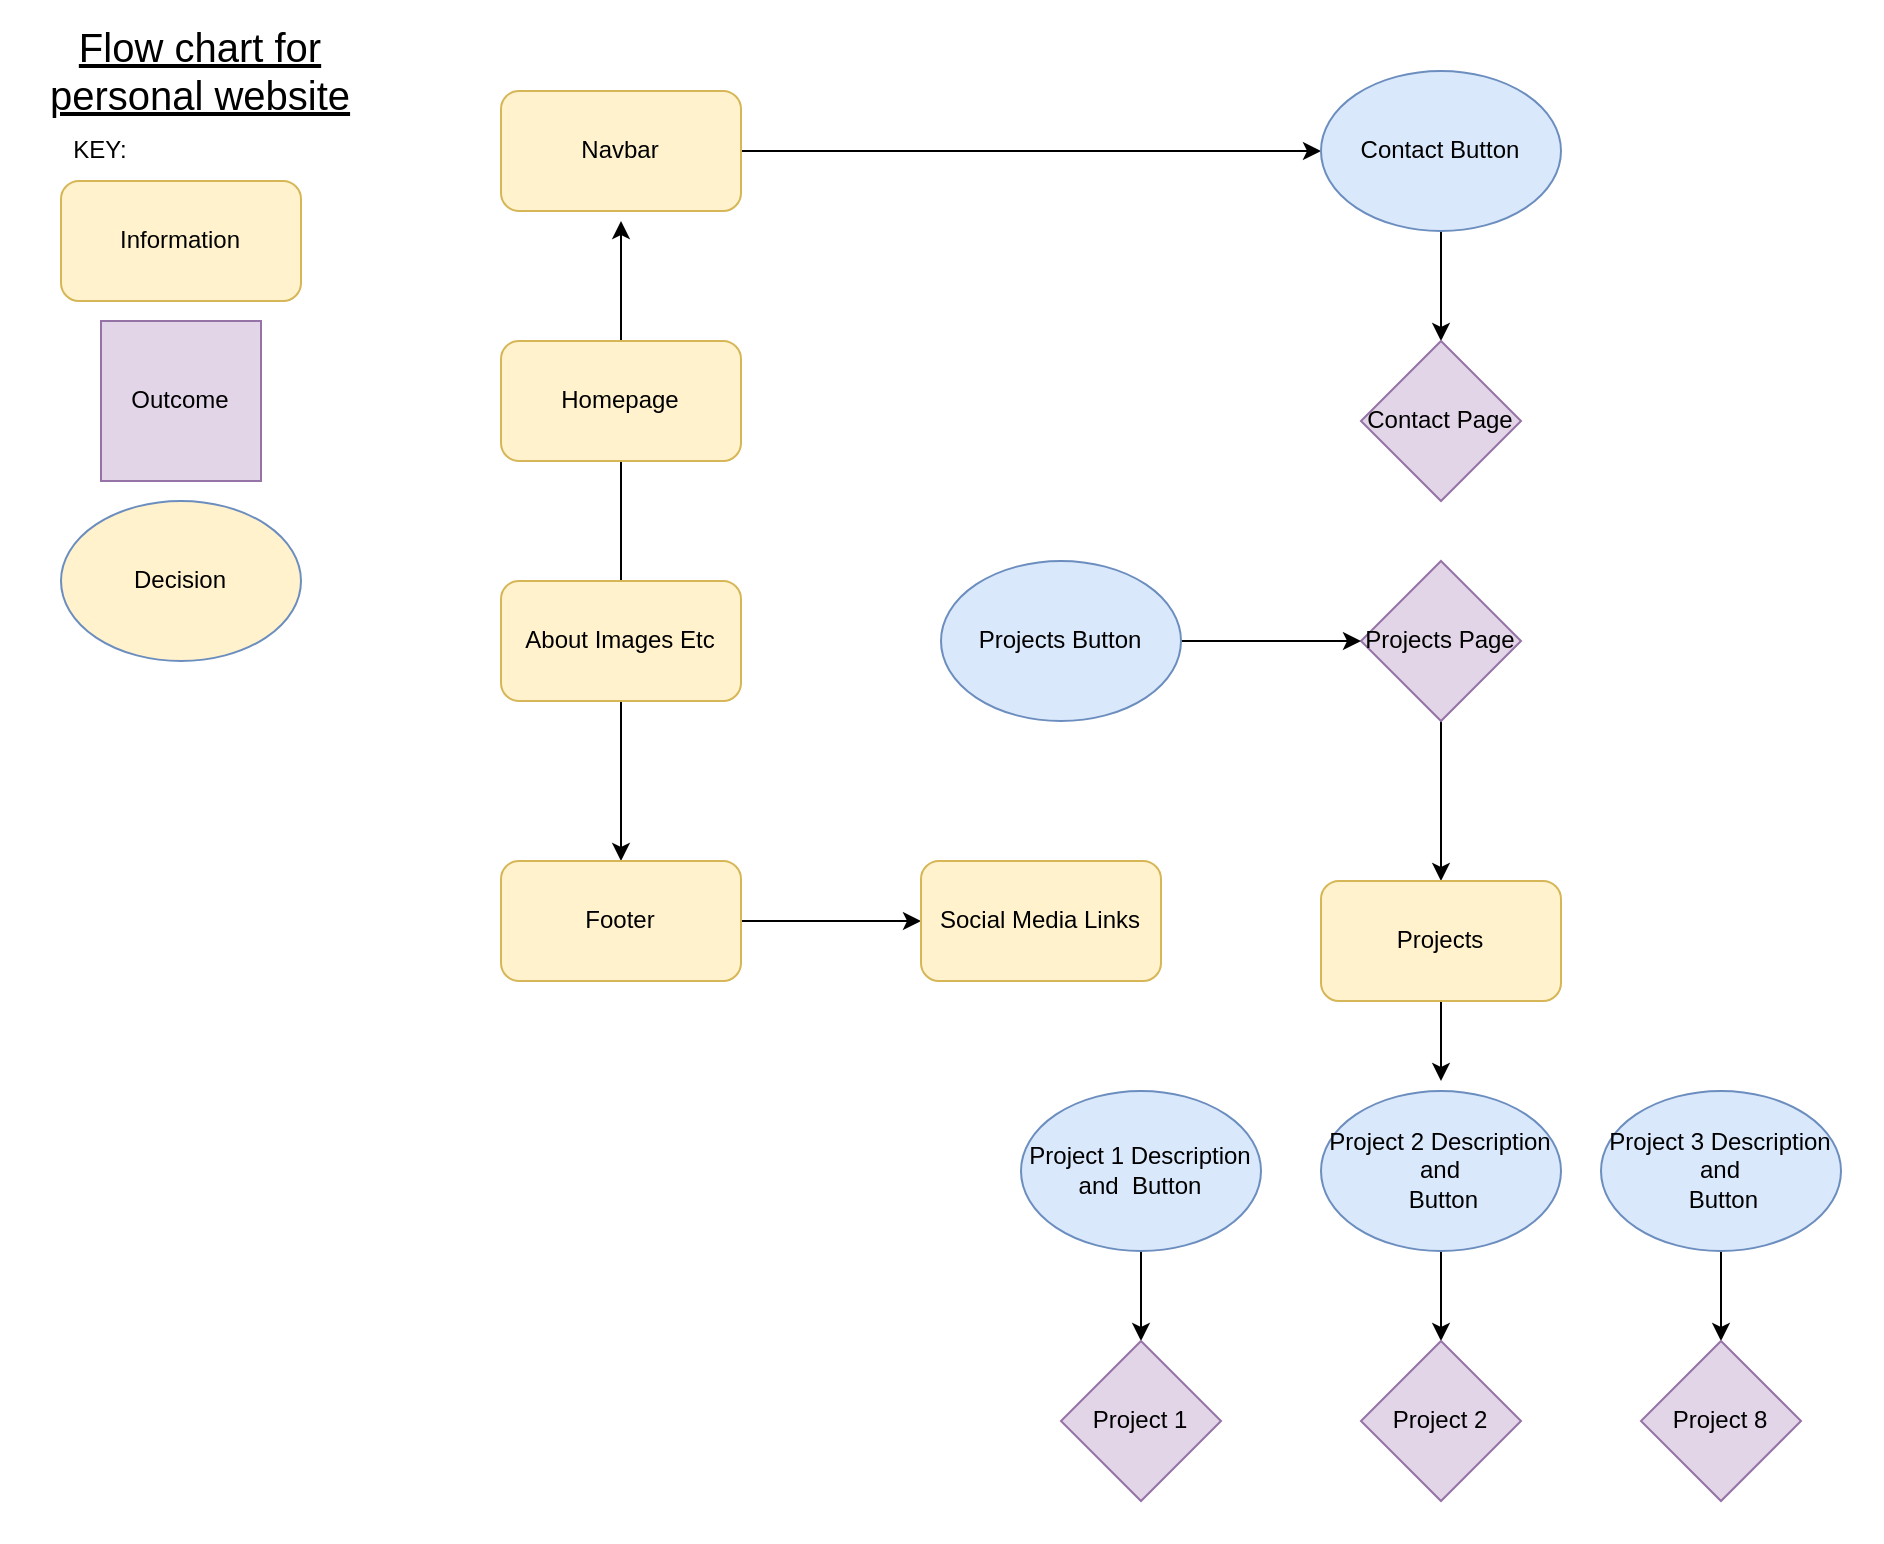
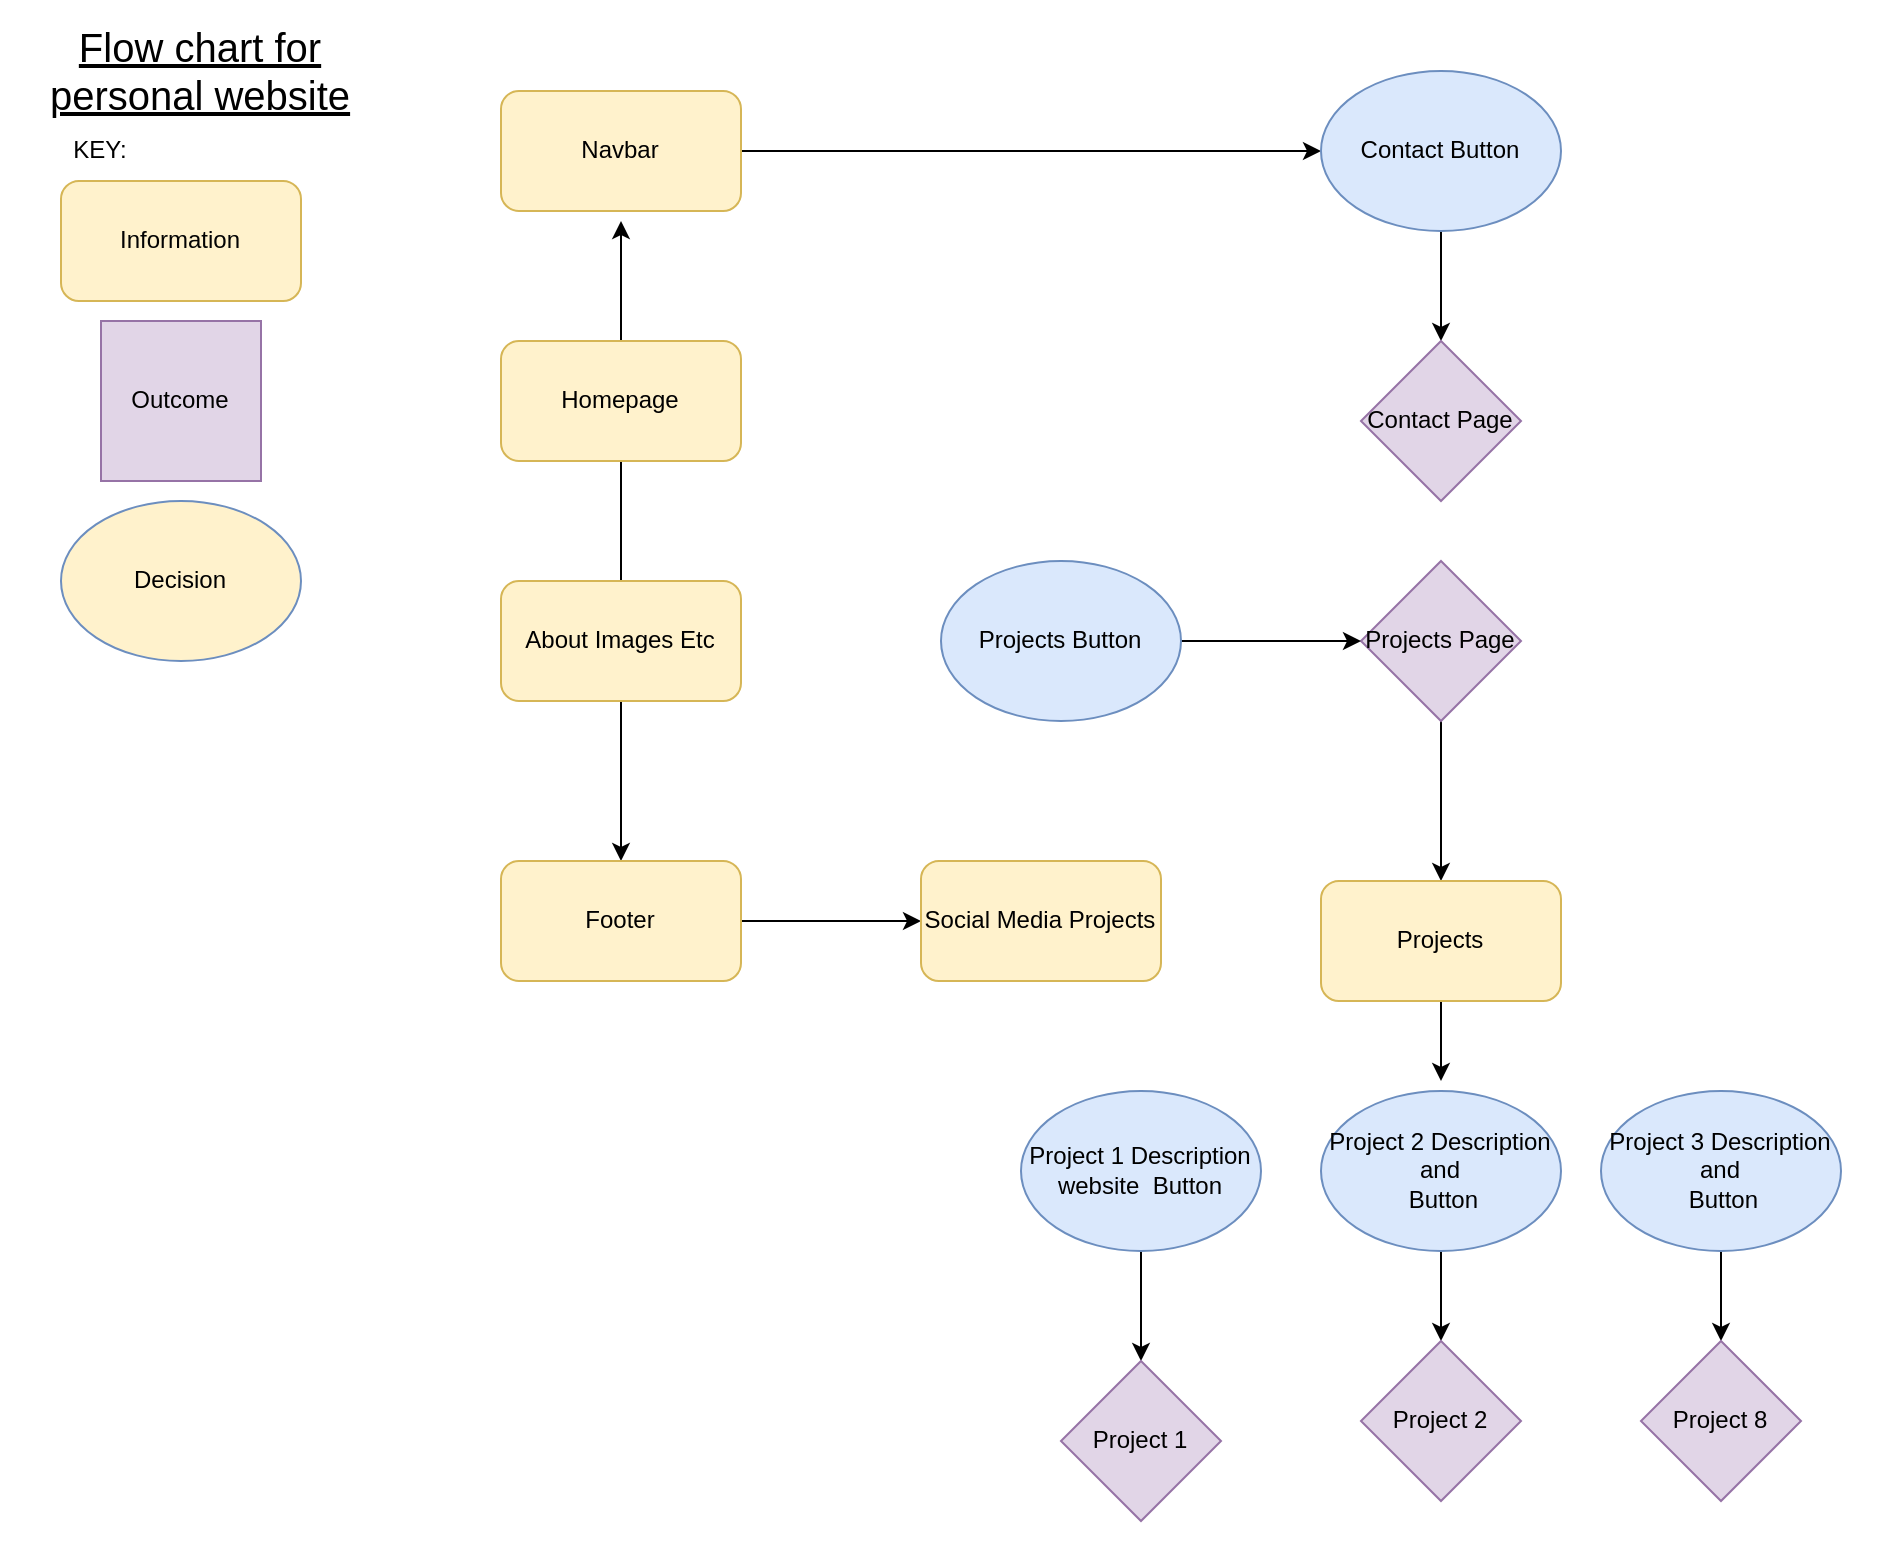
  <mxCell id="0" />
  <mxCell id="1" parent="0" />
  <mxCell id="2" value="Flow chart for personal website&lt;br style=&quot;font-size: 20px;&quot;&gt;" style="text;html=1;strokeColor=none;fillColor=none;align=center;verticalAlign=middle;whiteSpace=wrap;rounded=0;fontSize=20;fontStyle=4" parent="1" vertex="1"><mxGeometry x="20" y="20" width="160" height="30" as="geometry" /></mxCell>
  <mxCell id="3" value="Information" style="rounded=1;whiteSpace=wrap;html=1;labelBackgroundColor=none;fillColor=#fff2cc;strokeColor=#d6b656;fontColor=#030303;" parent="1" vertex="1"><mxGeometry x="30" y="90" width="120" height="60" as="geometry" /></mxCell>
  <mxCell id="4" value="KEY:" style="text;html=1;strokeColor=none;fillColor=none;align=center;verticalAlign=middle;whiteSpace=wrap;rounded=0;" parent="1" vertex="1"><mxGeometry x="20" y="60" width="60" height="30" as="geometry" /></mxCell>
  <mxCell id="5" value="Outcome" style="whiteSpace=wrap;html=1;fillColor=#e1d5e7;strokeColor=#9673a6;fontColor=#000000;rounded=0;" parent="1" vertex="1"><mxGeometry x="50" y="160" width="80" height="80" as="geometry" /></mxCell>
  <mxCell id="6" value="Decision" style="ellipse;whiteSpace=wrap;html=1;fillColor=#fff2cc;strokeColor=#6c8ebf;fontColor=#000000;" parent="1" vertex="1"><mxGeometry x="30" y="250" width="120" height="80" as="geometry" /></mxCell>
  <mxCell id="7" style="edgeStyle=orthogonalEdgeStyle;rounded=0;orthogonalLoop=1;jettySize=auto;html=1;" parent="1" source="9" edge="1"><mxGeometry relative="1" as="geometry"><mxPoint x="310" y="110" as="targetPoint" /></mxGeometry></mxCell>
  <mxCell id="8" style="edgeStyle=orthogonalEdgeStyle;rounded=0;orthogonalLoop=1;jettySize=auto;html=1;" parent="1" source="9" edge="1"><mxGeometry relative="1" as="geometry"><mxPoint x="310" y="430" as="targetPoint" /></mxGeometry></mxCell>
  <mxCell id="9" value="Homepage" style="rounded=1;whiteSpace=wrap;html=1;fillColor=#fff2cc;strokeColor=#d6b656;fontColor=#000000;" parent="1" vertex="1"><mxGeometry x="250" y="170" width="120" height="60" as="geometry" /></mxCell>
  <mxCell id="10" style="edgeStyle=orthogonalEdgeStyle;rounded=0;orthogonalLoop=1;jettySize=auto;html=1;" parent="1" source="11" edge="1"><mxGeometry relative="1" as="geometry"><mxPoint x="660" y="75" as="targetPoint" /></mxGeometry></mxCell>
  <mxCell id="11" value="Navbar" style="rounded=1;whiteSpace=wrap;html=1;fillColor=#fff2cc;strokeColor=#d6b656;fontColor=#000000;" parent="1" vertex="1"><mxGeometry x="250" y="45" width="120" height="60" as="geometry" /></mxCell>
  <mxCell id="12" style="edgeStyle=orthogonalEdgeStyle;rounded=0;orthogonalLoop=1;jettySize=auto;html=1;" parent="1" source="13" edge="1"><mxGeometry relative="1" as="geometry"><mxPoint x="720" y="170" as="targetPoint" /></mxGeometry></mxCell>
  <mxCell id="13" value="Contact Button" style="ellipse;whiteSpace=wrap;html=1;fillColor=#dae8fc;strokeColor=#6c8ebf;fontColor=#000000;" parent="1" vertex="1"><mxGeometry x="660" y="35" width="120" height="80" as="geometry" /></mxCell>
  <mxCell id="14" value="Contact Page" style="rhombus;whiteSpace=wrap;html=1;fillColor=#e1d5e7;strokeColor=#9673a6;fontColor=#000000;" parent="1" vertex="1"><mxGeometry x="680" y="170" width="80" height="80" as="geometry" /></mxCell>
  <mxCell id="15" style="edgeStyle=orthogonalEdgeStyle;rounded=0;orthogonalLoop=1;jettySize=auto;html=1;" parent="1" source="16" edge="1"><mxGeometry relative="1" as="geometry"><mxPoint x="720" y="440" as="targetPoint" /></mxGeometry></mxCell>
  <mxCell id="16" value="Projects Page" style="rhombus;whiteSpace=wrap;html=1;fillColor=#e1d5e7;strokeColor=#9673a6;fontColor=#000000;" parent="1" vertex="1"><mxGeometry x="680" y="280" width="80" height="80" as="geometry" /></mxCell>
  <mxCell id="17" value="About Images Etc" style="rounded=1;whiteSpace=wrap;html=1;fillColor=#fff2cc;strokeColor=#d6b656;fontColor=#000000;" parent="1" vertex="1"><mxGeometry x="250" y="290" width="120" height="60" as="geometry" /></mxCell>
  <mxCell id="18" style="edgeStyle=orthogonalEdgeStyle;rounded=0;orthogonalLoop=1;jettySize=auto;html=1;entryX=0;entryY=0.5;entryDx=0;entryDy=0;" parent="1" source="19" target="16" edge="1"><mxGeometry relative="1" as="geometry" /></mxCell>
  <mxCell id="19" value="Projects Button" style="ellipse;whiteSpace=wrap;html=1;fillColor=#dae8fc;strokeColor=#6c8ebf;fontColor=#000000;" parent="1" vertex="1"><mxGeometry x="470" y="280" width="120" height="80" as="geometry" /></mxCell>
  <mxCell id="20" style="edgeStyle=orthogonalEdgeStyle;rounded=0;orthogonalLoop=1;jettySize=auto;html=1;" parent="1" source="21" edge="1"><mxGeometry relative="1" as="geometry"><mxPoint x="460" y="460" as="targetPoint" /></mxGeometry></mxCell>
  <mxCell id="21" value="Footer" style="rounded=1;whiteSpace=wrap;html=1;fillColor=#fff2cc;strokeColor=#d6b656;fontColor=#000000;" parent="1" vertex="1"><mxGeometry x="250" y="430" width="120" height="60" as="geometry" /></mxCell>
- <mxCell id="22" value="Social Media Links" style="rounded=1;whiteSpace=wrap;html=1;fillColor=#fff2cc;strokeColor=#d6b656;fontColor=#000000;" parent="1" vertex="1"><mxGeometry x="460" y="430" width="120" height="60" as="geometry" /></mxCell>
+ <mxCell id="22" value="Social Media Projects" style="rounded=1;whiteSpace=wrap;html=1;fillColor=#fff2cc;strokeColor=#d6b656;fontColor=#000000;" parent="1" vertex="1"><mxGeometry x="460" y="430" width="120" height="60" as="geometry" /></mxCell>
  <mxCell id="23" style="edgeStyle=orthogonalEdgeStyle;rounded=0;orthogonalLoop=1;jettySize=auto;html=1;" parent="1" source="24" edge="1"><mxGeometry relative="1" as="geometry"><mxPoint x="720" y="540" as="targetPoint" /></mxGeometry></mxCell>
  <mxCell id="24" value="Projects" style="rounded=1;whiteSpace=wrap;html=1;fillColor=#fff2cc;strokeColor=#d6b656;fontColor=#000000;" parent="1" vertex="1"><mxGeometry x="660" y="440" width="120" height="60" as="geometry" /></mxCell>
  <mxCell id="25" style="edgeStyle=orthogonalEdgeStyle;rounded=0;orthogonalLoop=1;jettySize=auto;html=1;entryX=0.5;entryY=0;entryDx=0;entryDy=0;" parent="1" source="26" target="31" edge="1"><mxGeometry relative="1" as="geometry" /></mxCell>
- <mxCell id="26" value="Project 1 Description and&amp;nbsp; Button" style="ellipse;whiteSpace=wrap;html=1;fillColor=#dae8fc;strokeColor=#6c8ebf;fontColor=#000000;" parent="1" vertex="1"><mxGeometry x="510" y="545" width="120" height="80" as="geometry" /></mxCell>
+ <mxCell id="26" value="Project 1 Description website&amp;nbsp; Button" style="ellipse;whiteSpace=wrap;html=1;fillColor=#dae8fc;strokeColor=#6c8ebf;fontColor=#000000;" parent="1" vertex="1"><mxGeometry x="510" y="545" width="120" height="80" as="geometry" /></mxCell>
  <mxCell id="27" style="edgeStyle=orthogonalEdgeStyle;rounded=0;orthogonalLoop=1;jettySize=auto;html=1;entryX=0.5;entryY=0;entryDx=0;entryDy=0;" parent="1" source="28" target="32" edge="1"><mxGeometry relative="1" as="geometry" /></mxCell>
  <mxCell id="28" value="Project 2 Description and&lt;br&gt;&amp;nbsp;Button" style="ellipse;whiteSpace=wrap;html=1;fillColor=#dae8fc;strokeColor=#6c8ebf;fontColor=#000000;" parent="1" vertex="1"><mxGeometry x="660" y="545" width="120" height="80" as="geometry" /></mxCell>
  <mxCell id="29" style="edgeStyle=orthogonalEdgeStyle;rounded=0;orthogonalLoop=1;jettySize=auto;html=1;entryX=0.5;entryY=0;entryDx=0;entryDy=0;" parent="1" source="30" target="33" edge="1"><mxGeometry relative="1" as="geometry" /></mxCell>
  <mxCell id="30" value="Project 3 Description and&lt;br&gt;&amp;nbsp;Button" style="ellipse;whiteSpace=wrap;html=1;fillColor=#dae8fc;strokeColor=#6c8ebf;fontColor=#000000;" parent="1" vertex="1"><mxGeometry x="800" y="545" width="120" height="80" as="geometry" /></mxCell>
- <mxCell id="31" value="Project 1" style="rhombus;whiteSpace=wrap;html=1;fillColor=#e1d5e7;strokeColor=#9673a6;fontColor=#000000;" parent="1" vertex="1"><mxGeometry x="530" y="670" width="80" height="80" as="geometry" /></mxCell>
+ <mxCell id="31" value="Project 1" style="rhombus;whiteSpace=wrap;html=1;fillColor=#e1d5e7;strokeColor=#9673a6;fontColor=#000000;" parent="1" vertex="1"><mxGeometry x="530" y="680" width="80" height="80" as="geometry" /></mxCell>
  <mxCell id="32" value="Project 2" style="rhombus;whiteSpace=wrap;html=1;fillColor=#e1d5e7;strokeColor=#9673a6;fontColor=#000000;" parent="1" vertex="1"><mxGeometry x="680" y="670" width="80" height="80" as="geometry" /></mxCell>
  <mxCell id="33" value="Project 8" style="rhombus;whiteSpace=wrap;html=1;fillColor=#e1d5e7;strokeColor=#9673a6;fontColor=#000000;" parent="1" vertex="1"><mxGeometry x="820" y="670" width="80" height="80" as="geometry" /></mxCell>
